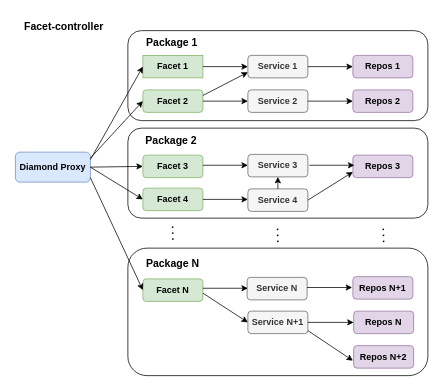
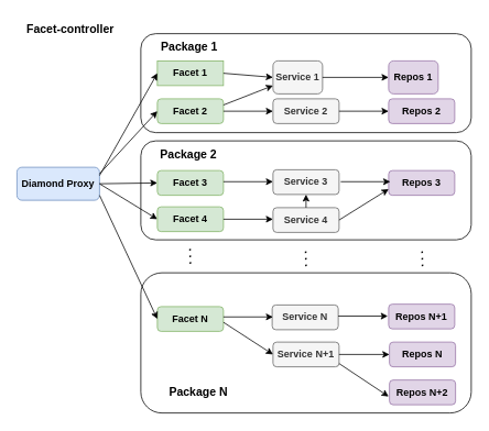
  <mxCell id="0" />
  <mxCell id="1" parent="0" />
  <mxCell id="2" value="" style="rounded=1;whiteSpace=wrap;html=1;fontSize=14;" vertex="1" parent="1"><mxGeometry x="170" y="330" width="400" height="170" as="geometry" /></mxCell>
  <mxCell id="3" value="" style="rounded=1;whiteSpace=wrap;html=1;fontSize=14;" vertex="1" parent="1"><mxGeometry x="170" y="170" width="400" height="120" as="geometry" /></mxCell>
  <mxCell id="4" value="" style="rounded=1;whiteSpace=wrap;html=1;fontSize=14;" vertex="1" parent="1"><mxGeometry x="170" y="40" width="400" height="120" as="geometry" /></mxCell>
  <mxCell id="5" value="&lt;b&gt;Facet 2&lt;/b&gt;" style="rounded=1;whiteSpace=wrap;html=1;fillColor=#d5e8d4;strokeColor=#82b366;" parent="1" vertex="1"><mxGeometry x="190" y="119" width="80" height="30" as="geometry" /></mxCell>
  <mxCell id="6" value="&lt;b&gt;Diamond Proxy&lt;/b&gt;" style="rounded=1;whiteSpace=wrap;html=1;fillColor=#dae8fc;strokeColor=#6c8ebf;" parent="1" vertex="1"><mxGeometry x="20" y="202" width="100" height="40" as="geometry" /></mxCell>
  <mxCell id="7" value="&lt;b&gt;Service 2&lt;/b&gt;" style="rounded=1;whiteSpace=wrap;html=1;fillColor=#f5f5f5;fontColor=#333333;strokeColor=#666666;" parent="1" vertex="1"><mxGeometry x="330" y="119" width="80" height="30" as="geometry" /></mxCell>
- <mxCell id="8" value="&lt;b&gt;Repos 1&lt;/b&gt;" style="rounded=1;whiteSpace=wrap;html=1;fillColor=#e1d5e7;strokeColor=#9673a6;" parent="1" vertex="1"><mxGeometry x="470" y="73" width="80" height="30" as="geometry" /></mxCell>
+ <mxCell id="8" value="&lt;b&gt;Repos 1&lt;/b&gt;" style="rounded=1;whiteSpace=wrap;html=1;fillColor=#e1d5e7;strokeColor=#9673a6;" parent="1" vertex="1"><mxGeometry x="470" y="73" width="60" height="40" as="geometry" /></mxCell>
  <mxCell id="9" value="" style="endArrow=classic;html=1;rounded=0;entryX=0;entryY=0.5;entryDx=0;entryDy=0;" parent="1" target="5" edge="1"><mxGeometry width="50" height="50" relative="1" as="geometry"><mxPoint x="120" y="210" as="sourcePoint" /><mxPoint x="200" y="160" as="targetPoint" /></mxGeometry></mxCell>
  <mxCell id="10" value="" style="endArrow=classic;html=1;rounded=0;exitX=1;exitY=0.5;exitDx=0;exitDy=0;entryX=0;entryY=0.5;entryDx=0;entryDy=0;" parent="1" source="5" target="7" edge="1"><mxGeometry width="50" height="50" relative="1" as="geometry"><mxPoint x="280" y="125" as="sourcePoint" /><mxPoint x="330" y="125" as="targetPoint" /></mxGeometry></mxCell>
  <mxCell id="11" value="&lt;b style=&quot;font-size: 14px;&quot;&gt;Facet-controller&lt;/b&gt;" style="text;html=1;strokeColor=none;fillColor=none;align=left;verticalAlign=middle;whiteSpace=wrap;rounded=0;fontSize=14;" parent="1" vertex="1"><mxGeometry x="30" y="20" width="180" height="30" as="geometry" /></mxCell>
  <mxCell id="12" value="&lt;b&gt;Repos 2&lt;/b&gt;" style="rounded=1;whiteSpace=wrap;html=1;fillColor=#e1d5e7;strokeColor=#9673a6;" vertex="1" parent="1"><mxGeometry x="470" y="119" width="80" height="30" as="geometry" /></mxCell>
  <mxCell id="13" value="" style="endArrow=classic;html=1;rounded=0;exitX=1;exitY=0.5;exitDx=0;exitDy=0;entryX=0;entryY=0.5;entryDx=0;entryDy=0;" edge="1" parent="1" source="7" target="12"><mxGeometry width="50" height="50" relative="1" as="geometry"><mxPoint x="410" y="109.5" as="sourcePoint" /><mxPoint x="470" y="109.5" as="targetPoint" /></mxGeometry></mxCell>
  <mxCell id="14" value="&lt;b&gt;Facet 1&lt;/b&gt;" style="whiteSpace=wrap;html=1;fillColor=#d5e8d4;strokeColor=#82b366;rounded=0;" vertex="1" parent="1"><mxGeometry x="190" y="73" width="80" height="30" as="geometry" /></mxCell>
  <mxCell id="15" value="&lt;b&gt;Facet N&lt;/b&gt;" style="rounded=1;whiteSpace=wrap;html=1;fillColor=#d5e8d4;strokeColor=#82b366;" vertex="1" parent="1"><mxGeometry x="190" y="371" width="80" height="30" as="geometry" /></mxCell>
  <mxCell id="16" value="&lt;b&gt;Service N&lt;/b&gt;" style="rounded=1;whiteSpace=wrap;html=1;fillColor=#f5f5f5;fontColor=#333333;strokeColor=#666666;" vertex="1" parent="1"><mxGeometry x="329" y="369" width="80" height="30" as="geometry" /></mxCell>
- <mxCell id="17" value="&lt;b&gt;Service 1&lt;/b&gt;" style="rounded=1;whiteSpace=wrap;html=1;fillColor=#f5f5f5;fontColor=#333333;strokeColor=#666666;" vertex="1" parent="1"><mxGeometry x="330" y="73" width="80" height="30" as="geometry" /></mxCell>
+ <mxCell id="17" value="&lt;b&gt;Service 1&lt;/b&gt;" style="rounded=1;whiteSpace=wrap;html=1;fillColor=#f5f5f5;fontColor=#333333;strokeColor=#666666;" vertex="1" parent="1"><mxGeometry x="330" y="73" width="60" height="40" as="geometry" /></mxCell>
  <mxCell id="18" value="&lt;b&gt;Service N+1&lt;/b&gt;" style="rounded=1;whiteSpace=wrap;html=1;fillColor=#f5f5f5;fontColor=#333333;strokeColor=#666666;" vertex="1" parent="1"><mxGeometry x="330" y="414" width="80" height="30" as="geometry" /></mxCell>
  <mxCell id="19" value="&lt;b&gt;Repos N&lt;/b&gt;" style="rounded=1;whiteSpace=wrap;html=1;fillColor=#e1d5e7;strokeColor=#9673a6;" vertex="1" parent="1"><mxGeometry x="471" y="414" width="80" height="30" as="geometry" /></mxCell>
  <mxCell id="20" value="&lt;b&gt;Repos N+1&lt;/b&gt;" style="rounded=1;whiteSpace=wrap;html=1;fillColor=#e1d5e7;strokeColor=#9673a6;" vertex="1" parent="1"><mxGeometry x="470" y="368" width="80" height="30" as="geometry" /></mxCell>
  <mxCell id="21" value="&lt;b&gt;Repos N+2&lt;/b&gt;" style="rounded=1;whiteSpace=wrap;html=1;fillColor=#e1d5e7;strokeColor=#9673a6;" vertex="1" parent="1"><mxGeometry x="471" y="460" width="80" height="30" as="geometry" /></mxCell>
  <mxCell id="22" value="" style="endArrow=none;dashed=1;html=1;dashPattern=1 3;strokeWidth=2;rounded=0;fontSize=14;" edge="1" parent="1"><mxGeometry width="50" height="50" relative="1" as="geometry"><mxPoint x="370" y="322" as="sourcePoint" /><mxPoint x="369.5" y="302" as="targetPoint" /></mxGeometry></mxCell>
  <mxCell id="23" value="" style="endArrow=none;dashed=1;html=1;dashPattern=1 3;strokeWidth=2;rounded=0;fontSize=14;" edge="1" parent="1"><mxGeometry width="50" height="50" relative="1" as="geometry"><mxPoint x="230" y="319" as="sourcePoint" /><mxPoint x="229.5" y="299" as="targetPoint" /></mxGeometry></mxCell>
  <mxCell id="24" value="" style="endArrow=classic;html=1;rounded=0;entryX=0;entryY=0.5;entryDx=0;entryDy=0;exitX=1;exitY=0.25;exitDx=0;exitDy=0;" edge="1" parent="1" source="6" target="14"><mxGeometry width="50" height="50" relative="1" as="geometry"><mxPoint x="120" y="220" as="sourcePoint" /><mxPoint x="190" y="100" as="targetPoint" /></mxGeometry></mxCell>
  <mxCell id="25" value="" style="endArrow=classic;html=1;rounded=0;entryX=0;entryY=0.5;entryDx=0;entryDy=0;" edge="1" parent="1" target="18"><mxGeometry width="50" height="50" relative="1" as="geometry"><mxPoint x="270" y="390" as="sourcePoint" /><mxPoint x="340" y="430" as="targetPoint" /></mxGeometry></mxCell>
  <mxCell id="26" value="" style="endArrow=classic;html=1;rounded=0;exitX=1;exitY=0.25;exitDx=0;exitDy=0;entryX=0;entryY=0.75;entryDx=0;entryDy=0;" edge="1" parent="1" source="5" target="17"><mxGeometry width="50" height="50" relative="1" as="geometry"><mxPoint x="270" y="131.5" as="sourcePoint" /><mxPoint x="330" y="70" as="targetPoint" /></mxGeometry></mxCell>
  <mxCell id="27" value="" style="endArrow=none;dashed=1;html=1;dashPattern=1 3;strokeWidth=2;rounded=0;fontSize=14;" edge="1" parent="1"><mxGeometry width="50" height="50" relative="1" as="geometry"><mxPoint x="511" y="322" as="sourcePoint" /><mxPoint x="510.5" y="302" as="targetPoint" /></mxGeometry></mxCell>
  <mxCell id="28" value="" style="endArrow=classic;html=1;rounded=0;exitX=1;exitY=0.5;exitDx=0;exitDy=0;entryX=0;entryY=0.5;entryDx=0;entryDy=0;" edge="1" parent="1" source="17" target="8"><mxGeometry width="50" height="50" relative="1" as="geometry"><mxPoint x="410" y="80" as="sourcePoint" /><mxPoint x="470" y="80" as="targetPoint" /></mxGeometry></mxCell>
  <mxCell id="29" value="" style="endArrow=classic;html=1;rounded=0;exitX=1;exitY=0.5;exitDx=0;exitDy=0;entryX=0;entryY=0.5;entryDx=0;entryDy=0;" edge="1" parent="1"><mxGeometry width="50" height="50" relative="1" as="geometry"><mxPoint x="270" y="383.5" as="sourcePoint" /><mxPoint x="330" y="383.5" as="targetPoint" /></mxGeometry></mxCell>
  <mxCell id="30" value="" style="endArrow=classic;html=1;rounded=0;entryX=0;entryY=0.5;entryDx=0;entryDy=0;" edge="1" parent="1" target="15"><mxGeometry width="50" height="50" relative="1" as="geometry"><mxPoint x="120" y="236" as="sourcePoint" /><mxPoint x="181" y="306" as="targetPoint" /></mxGeometry></mxCell>
  <mxCell id="31" value="" style="endArrow=classic;html=1;rounded=0;exitX=1;exitY=0.5;exitDx=0;exitDy=0;entryX=0;entryY=0.5;entryDx=0;entryDy=0;" edge="1" parent="1"><mxGeometry width="50" height="50" relative="1" as="geometry"><mxPoint x="409" y="382.5" as="sourcePoint" /><mxPoint x="469" y="382.5" as="targetPoint" /></mxGeometry></mxCell>
  <mxCell id="32" value="" style="endArrow=classic;html=1;rounded=0;exitX=1;exitY=0.5;exitDx=0;exitDy=0;entryX=0;entryY=0.5;entryDx=0;entryDy=0;" edge="1" parent="1" source="6" target="36"><mxGeometry width="50" height="50" relative="1" as="geometry"><mxPoint x="120" y="229.5" as="sourcePoint" /><mxPoint x="160" y="230" as="targetPoint" /></mxGeometry></mxCell>
  <mxCell id="33" value="" style="endArrow=classic;html=1;rounded=0;exitX=1;exitY=0.5;exitDx=0;exitDy=0;entryX=0;entryY=0.5;entryDx=0;entryDy=0;" edge="1" parent="1" source="18" target="19"><mxGeometry width="50" height="50" relative="1" as="geometry"><mxPoint x="420" y="428.5" as="sourcePoint" /><mxPoint x="460" y="428.5" as="targetPoint" /></mxGeometry></mxCell>
  <mxCell id="34" value="" style="endArrow=classic;html=1;rounded=0;entryX=0;entryY=0.5;entryDx=0;entryDy=0;exitX=1;exitY=0.5;exitDx=0;exitDy=0;" edge="1" parent="1" source="6" target="37"><mxGeometry width="50" height="50" relative="1" as="geometry"><mxPoint x="120" y="235" as="sourcePoint" /><mxPoint x="169" y="265" as="targetPoint" /></mxGeometry></mxCell>
  <mxCell id="35" value="" style="endArrow=classic;html=1;rounded=0;exitX=1;exitY=0.5;exitDx=0;exitDy=0;entryX=0;entryY=0.5;entryDx=0;entryDy=0;" edge="1" parent="1" source="14" target="17"><mxGeometry width="50" height="50" relative="1" as="geometry"><mxPoint x="270" y="64.5" as="sourcePoint" /><mxPoint x="330" y="64.5" as="targetPoint" /></mxGeometry></mxCell>
  <mxCell id="36" value="&lt;b&gt;Facet 3&lt;/b&gt;" style="rounded=1;whiteSpace=wrap;html=1;fillColor=#d5e8d4;strokeColor=#82b366;" vertex="1" parent="1"><mxGeometry x="190" y="206" width="80" height="30" as="geometry" /></mxCell>
  <mxCell id="37" value="&lt;b&gt;Facet 4&lt;/b&gt;" style="rounded=1;whiteSpace=wrap;html=1;fillColor=#d5e8d4;strokeColor=#82b366;" vertex="1" parent="1"><mxGeometry x="190" y="250" width="80" height="30" as="geometry" /></mxCell>
  <mxCell id="38" value="&lt;b&gt;Service 3&lt;/b&gt;" style="rounded=1;whiteSpace=wrap;html=1;fillColor=#f5f5f5;fontColor=#333333;strokeColor=#666666;" vertex="1" parent="1"><mxGeometry x="330" y="205" width="80" height="30" as="geometry" /></mxCell>
  <mxCell id="39" value="&lt;b&gt;Service 4&lt;/b&gt;" style="rounded=1;whiteSpace=wrap;html=1;fillColor=#f5f5f5;fontColor=#333333;strokeColor=#666666;" vertex="1" parent="1"><mxGeometry x="330" y="251" width="80" height="30" as="geometry" /></mxCell>
  <mxCell id="40" value="&lt;b&gt;Repos 3&lt;/b&gt;" style="rounded=1;whiteSpace=wrap;html=1;fillColor=#e1d5e7;strokeColor=#9673a6;" vertex="1" parent="1"><mxGeometry x="470" y="206" width="80" height="30" as="geometry" /></mxCell>
  <mxCell id="41" value="&lt;b&gt;Package 1&lt;/b&gt;" style="text;html=1;strokeColor=none;fillColor=none;align=center;verticalAlign=middle;whiteSpace=wrap;rounded=0;fontSize=14;" vertex="1" parent="1"><mxGeometry x="189" y="46" width="80" height="20" as="geometry" /></mxCell>
  <mxCell id="42" value="&lt;b&gt;Package 2&lt;/b&gt;" style="text;html=1;strokeColor=none;fillColor=none;align=center;verticalAlign=middle;whiteSpace=wrap;rounded=0;fontSize=14;" vertex="1" parent="1"><mxGeometry x="188" y="177" width="80" height="20" as="geometry" /></mxCell>
- <mxCell id="43" value="&lt;b&gt;Package N&lt;/b&gt;" style="text;html=1;strokeColor=none;fillColor=none;align=center;verticalAlign=middle;whiteSpace=wrap;rounded=0;fontSize=14;" vertex="1" parent="1"><mxGeometry x="190" y="340" width="80" height="20" as="geometry" /></mxCell>
+ <mxCell id="43" value="&lt;b&gt;Package N&lt;/b&gt;" style="text;html=1;strokeColor=none;fillColor=none;align=center;verticalAlign=middle;whiteSpace=wrap;rounded=0;fontSize=14;" vertex="1" parent="1"><mxGeometry x="200" y="465" width="80" height="20" as="geometry" /></mxCell>
  <mxCell id="44" value="" style="endArrow=classic;html=1;rounded=0;exitX=1;exitY=0.5;exitDx=0;exitDy=0;entryX=0;entryY=0.5;entryDx=0;entryDy=0;" edge="1" parent="1"><mxGeometry width="50" height="50" relative="1" as="geometry"><mxPoint x="270" y="219.5" as="sourcePoint" /><mxPoint x="330" y="219.5" as="targetPoint" /></mxGeometry></mxCell>
  <mxCell id="45" value="" style="endArrow=classic;html=1;rounded=0;exitX=1;exitY=0.5;exitDx=0;exitDy=0;entryX=0;entryY=0.5;entryDx=0;entryDy=0;" edge="1" parent="1"><mxGeometry width="50" height="50" relative="1" as="geometry"><mxPoint x="412" y="219.5" as="sourcePoint" /><mxPoint x="472" y="219.5" as="targetPoint" /></mxGeometry></mxCell>
  <mxCell id="46" value="" style="endArrow=classic;html=1;rounded=0;strokeWidth=1;fontSize=14;entryX=0.5;entryY=1;entryDx=0;entryDy=0;exitX=0.5;exitY=0;exitDx=0;exitDy=0;" edge="1" parent="1" source="39" target="38"><mxGeometry width="50" height="50" relative="1" as="geometry"><mxPoint x="430" y="290" as="sourcePoint" /><mxPoint x="480" y="240" as="targetPoint" /></mxGeometry></mxCell>
  <mxCell id="47" value="" style="endArrow=classic;html=1;rounded=0;exitX=1;exitY=0.5;exitDx=0;exitDy=0;" edge="1" parent="1" source="37"><mxGeometry width="50" height="50" relative="1" as="geometry"><mxPoint x="280" y="264.5" as="sourcePoint" /><mxPoint x="330" y="265" as="targetPoint" /></mxGeometry></mxCell>
  <mxCell id="48" value="" style="endArrow=classic;html=1;rounded=0;entryX=0;entryY=0.75;entryDx=0;entryDy=0;exitX=1;exitY=0.5;exitDx=0;exitDy=0;" edge="1" parent="1" source="39" target="40"><mxGeometry width="50" height="50" relative="1" as="geometry"><mxPoint x="430" y="264.5" as="sourcePoint" /><mxPoint x="490" y="264.5" as="targetPoint" /></mxGeometry></mxCell>
  <mxCell id="49" value="" style="endArrow=classic;html=1;rounded=0;" edge="1" parent="1"><mxGeometry width="50" height="50" relative="1" as="geometry"><mxPoint x="410" y="440" as="sourcePoint" /><mxPoint x="470" y="480" as="targetPoint" /></mxGeometry></mxCell>
